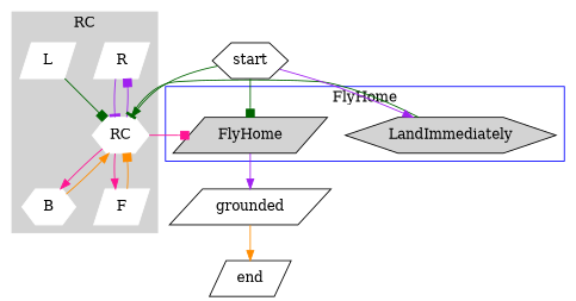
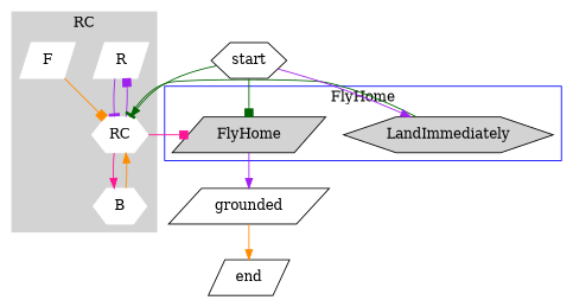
  digraph {
    node [shape=parallelogram style=filled]
    edge [arrowhead=normal color=purple]
    R [color=white]
    RC [color=white shape=hexagon]
-   L [color=white]
    B [color=white shape=hexagon]
    F [color=white]
    LandImmediately [shape=hexagon]
    FlyHome
    grounded [style=""]
    start [shape=hexagon style=""]
    end [style=""]
    subgraph cluster_1 {
      color=lightgrey
      label=RC
      style=filled
      R
      RC
-     L
      B
      F
    }
    subgraph cluster_2 {
      color=blue
      label=FlyHome
      LandImmediately
      FlyHome
    }
    R -> RC [arrowhead=tee]
    RC -> R [arrowhead=box]
    RC -> B [color=deeppink]
-   RC -> F [color=deeppink]
    RC -> FlyHome [arrowhead=box color=deeppink]
-   L -> RC [arrowhead=box color=darkgreen]
    B -> RC [color=darkorange]
    F -> RC [arrowhead=box color=darkorange]
    LandImmediately -> RC [arrowhead=tee color=darkgreen]
    FlyHome -> grounded
    grounded -> end [color=darkorange]
    start -> RC [color=darkgreen]
    start -> LandImmediately
    start -> FlyHome [arrowhead=box color=darkgreen]
  }
